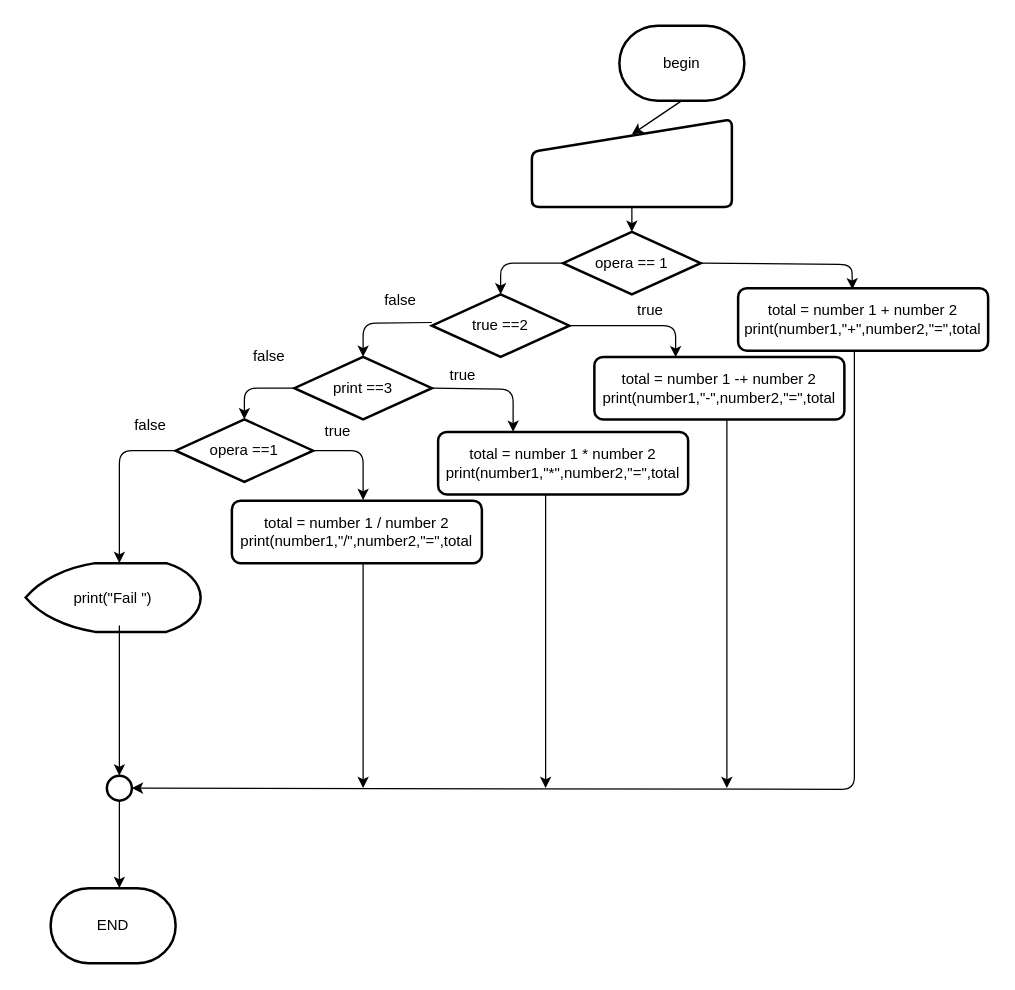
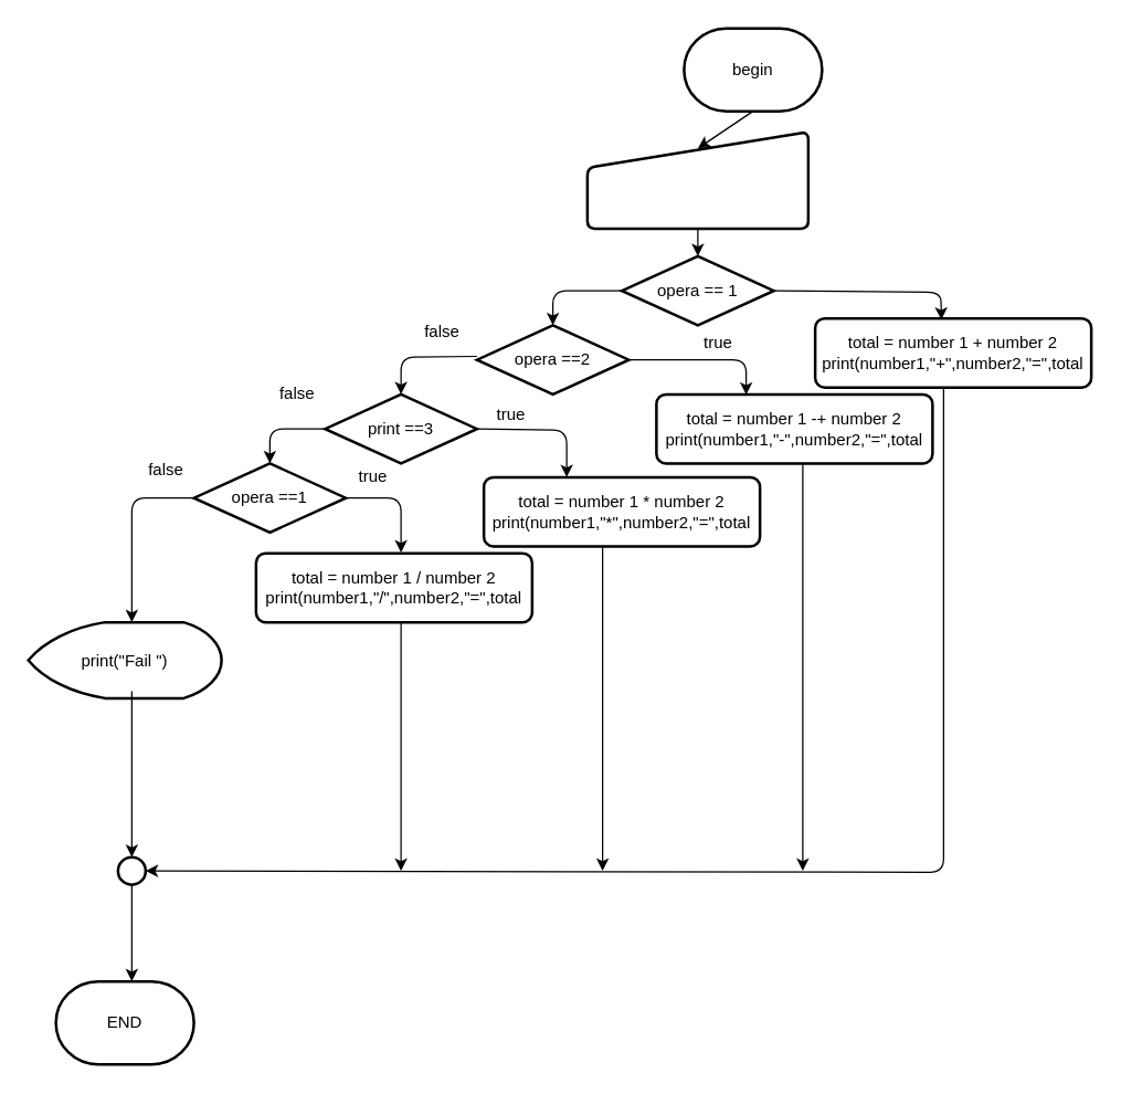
  <mxCell id="0" />
  <mxCell id="1" parent="0" />
  <mxCell id="2" value="begin" style="strokeWidth=2;html=1;shape=mxgraph.flowchart.terminator;whiteSpace=wrap;" vertex="1" parent="1"><mxGeometry x="495" y="20" width="100" height="60" as="geometry" /></mxCell>
  <mxCell id="3" value="" style="verticalLabelPosition=bottom;verticalAlign=top;html=1;strokeWidth=2;shape=manualInput;whiteSpace=wrap;rounded=1;size=26;arcSize=11;" vertex="1" parent="1"><mxGeometry x="425" y="95" width="160" height="70" as="geometry" /></mxCell>
  <mxCell id="4" value="opera == 1" style="strokeWidth=2;html=1;shape=mxgraph.flowchart.decision;whiteSpace=wrap;" vertex="1" parent="1"><mxGeometry x="450" y="185" width="110" height="50" as="geometry" /></mxCell>
  <mxCell id="5" value="" style="endArrow=classic;html=1;exitX=0;exitY=0.5;exitDx=0;exitDy=0;exitPerimeter=0;entryX=0.5;entryY=0;entryDx=0;entryDy=0;entryPerimeter=0;" edge="1" parent="1" source="4" target="6"><mxGeometry width="50" height="50" relative="1" as="geometry"><mxPoint x="290" y="355" as="sourcePoint" /><mxPoint x="240" y="235" as="targetPoint" /><Array as="points"><mxPoint x="400" y="210" /></Array></mxGeometry></mxCell>
- <mxCell id="6" value="true ==2" style="strokeWidth=2;html=1;shape=mxgraph.flowchart.decision;whiteSpace=wrap;" vertex="1" parent="1"><mxGeometry x="345" y="235" width="110" height="50" as="geometry" /></mxCell>
+ <mxCell id="6" value="opera ==2" style="strokeWidth=2;html=1;shape=mxgraph.flowchart.decision;whiteSpace=wrap;" vertex="1" parent="1"><mxGeometry x="345" y="235" width="110" height="50" as="geometry" /></mxCell>
  <mxCell id="7" value="print ==3" style="strokeWidth=2;html=1;shape=mxgraph.flowchart.decision;whiteSpace=wrap;" vertex="1" parent="1"><mxGeometry x="235" y="285" width="110" height="50" as="geometry" /></mxCell>
  <mxCell id="8" value="opera ==1" style="strokeWidth=2;html=1;shape=mxgraph.flowchart.decision;whiteSpace=wrap;" vertex="1" parent="1"><mxGeometry x="140" y="335" width="110" height="50" as="geometry" /></mxCell>
  <mxCell id="9" value="" style="endArrow=classic;html=1;exitX=0;exitY=0.5;exitDx=0;exitDy=0;exitPerimeter=0;entryX=0.5;entryY=0;entryDx=0;entryDy=0;entryPerimeter=0;" edge="1" parent="1" target="7"><mxGeometry width="50" height="50" relative="1" as="geometry"><mxPoint x="345" y="257.5" as="sourcePoint" /><mxPoint x="290" y="283" as="targetPoint" /><Array as="points"><mxPoint x="290" y="258" /></Array></mxGeometry></mxCell>
  <mxCell id="10" value="" style="endArrow=classic;html=1;exitX=0;exitY=0.5;exitDx=0;exitDy=0;exitPerimeter=0;entryX=0.5;entryY=0;entryDx=0;entryDy=0;entryPerimeter=0;" edge="1" parent="1" source="7" target="8"><mxGeometry width="50" height="50" relative="1" as="geometry"><mxPoint x="40" y="510" as="sourcePoint" /><mxPoint x="90" y="460" as="targetPoint" /><Array as="points"><mxPoint x="195" y="310" /></Array></mxGeometry></mxCell>
  <mxCell id="11" value="" style="endArrow=classic;html=1;exitX=0;exitY=0.5;exitDx=0;exitDy=0;exitPerimeter=0;entryX=0.5;entryY=0;entryDx=0;entryDy=0;entryPerimeter=0;" edge="1" parent="1" source="8"><mxGeometry width="50" height="50" relative="1" as="geometry"><mxPoint x="40" y="510" as="sourcePoint" /><mxPoint x="95" y="450" as="targetPoint" /><Array as="points"><mxPoint x="95" y="360" /></Array></mxGeometry></mxCell>
  <mxCell id="12" value="" style="endArrow=classic;html=1;exitX=1;exitY=0.5;exitDx=0;exitDy=0;exitPerimeter=0;entryX=0.586;entryY=0.031;entryDx=0;entryDy=0;entryPerimeter=0;" edge="1" parent="1" source="4"><mxGeometry width="50" height="50" relative="1" as="geometry"><mxPoint x="40" y="530" as="sourcePoint" /><mxPoint x="681.429" y="231" as="targetPoint" /><Array as="points"><mxPoint x="681" y="211" /></Array></mxGeometry></mxCell>
  <mxCell id="13" value="" style="endArrow=classic;html=1;exitX=1;exitY=0.5;exitDx=0;exitDy=0;exitPerimeter=0;entryX=0.5;entryY=0;entryDx=0;entryDy=0;entryPerimeter=0;" edge="1" parent="1" source="6"><mxGeometry width="50" height="50" relative="1" as="geometry"><mxPoint x="40" y="530" as="sourcePoint" /><mxPoint x="540" y="285.286" as="targetPoint" /><Array as="points"><mxPoint x="540" y="260" /></Array></mxGeometry></mxCell>
  <mxCell id="14" value="" style="endArrow=classic;html=1;exitX=1;exitY=0.5;exitDx=0;exitDy=0;exitPerimeter=0;" edge="1" parent="1" source="7"><mxGeometry width="50" height="50" relative="1" as="geometry"><mxPoint x="40" y="530" as="sourcePoint" /><mxPoint x="410" y="345" as="targetPoint" /><Array as="points"><mxPoint x="410" y="311" /></Array></mxGeometry></mxCell>
  <mxCell id="15" value="" style="endArrow=classic;html=1;exitX=1;exitY=0.5;exitDx=0;exitDy=0;exitPerimeter=0;entryX=0.5;entryY=0;entryDx=0;entryDy=0;entryPerimeter=0;" edge="1" parent="1" source="8"><mxGeometry width="50" height="50" relative="1" as="geometry"><mxPoint x="40" y="530" as="sourcePoint" /><mxPoint x="290" y="399.571" as="targetPoint" /><Array as="points"><mxPoint x="290" y="360" /></Array></mxGeometry></mxCell>
  <mxCell id="16" value="print(&quot;Fail &quot;)" style="strokeWidth=2;html=1;shape=mxgraph.flowchart.display;whiteSpace=wrap;" vertex="1" parent="1"><mxGeometry x="20" y="450" width="140" height="55" as="geometry" /></mxCell>
  <mxCell id="17" value="" style="endArrow=classic;html=1;exitX=0.5;exitY=1;exitDx=0;exitDy=0;exitPerimeter=0;entryX=0.5;entryY=0;entryDx=0;entryDy=0;entryPerimeter=0;" edge="1" parent="1" target="18"><mxGeometry width="50" height="50" relative="1" as="geometry"><mxPoint x="95" y="499.941" as="sourcePoint" /><mxPoint x="120" y="570" as="targetPoint" /></mxGeometry></mxCell>
  <mxCell id="18" value="" style="strokeWidth=2;html=1;shape=mxgraph.flowchart.start_2;whiteSpace=wrap;" vertex="1" parent="1"><mxGeometry x="85" y="620" width="20" height="20" as="geometry" /></mxCell>
  <mxCell id="19" value="END" style="strokeWidth=2;html=1;shape=mxgraph.flowchart.terminator;whiteSpace=wrap;" vertex="1" parent="1"><mxGeometry x="40" y="710" width="100" height="60" as="geometry" /></mxCell>
  <mxCell id="20" value="" style="endArrow=classic;html=1;entryX=1;entryY=0.5;entryDx=0;entryDy=0;entryPerimeter=0;" edge="1" parent="1" target="18"><mxGeometry width="50" height="50" relative="1" as="geometry"><mxPoint x="683" y="280" as="sourcePoint" /><mxPoint x="90" y="790" as="targetPoint" /><Array as="points"><mxPoint x="683" y="631" /></Array></mxGeometry></mxCell>
  <mxCell id="21" value="" style="endArrow=classic;html=1;" edge="1" parent="1"><mxGeometry width="50" height="50" relative="1" as="geometry"><mxPoint x="581" y="335" as="sourcePoint" /><mxPoint x="581" y="630" as="targetPoint" /></mxGeometry></mxCell>
  <mxCell id="22" value="" style="endArrow=classic;html=1;" edge="1" parent="1"><mxGeometry width="50" height="50" relative="1" as="geometry"><mxPoint x="436" y="390" as="sourcePoint" /><mxPoint x="436" y="630" as="targetPoint" /></mxGeometry></mxCell>
  <mxCell id="23" value="" style="endArrow=classic;html=1;exitX=0.5;exitY=1;exitDx=0;exitDy=0;exitPerimeter=0;" edge="1" parent="1" source="18"><mxGeometry width="50" height="50" relative="1" as="geometry"><mxPoint x="40" y="840" as="sourcePoint" /><mxPoint x="95" y="710" as="targetPoint" /></mxGeometry></mxCell>
  <mxCell id="24" value="false" style="text;html=1;strokeColor=none;fillColor=none;align=center;verticalAlign=middle;whiteSpace=wrap;rounded=0;" vertex="1" parent="1"><mxGeometry x="300" y="230" width="40" height="20" as="geometry" /></mxCell>
  <mxCell id="25" value="false" style="text;html=1;strokeColor=none;fillColor=none;align=center;verticalAlign=middle;whiteSpace=wrap;rounded=0;" vertex="1" parent="1"><mxGeometry x="195" y="275" width="40" height="20" as="geometry" /></mxCell>
  <mxCell id="26" value="false" style="text;html=1;strokeColor=none;fillColor=none;align=center;verticalAlign=middle;whiteSpace=wrap;rounded=0;" vertex="1" parent="1"><mxGeometry x="100" y="330" width="40" height="20" as="geometry" /></mxCell>
  <mxCell id="27" value="true" style="text;html=1;strokeColor=none;fillColor=none;align=center;verticalAlign=middle;whiteSpace=wrap;rounded=0;" vertex="1" parent="1"><mxGeometry x="500" y="237.5" width="40" height="20" as="geometry" /></mxCell>
  <mxCell id="28" value="true" style="text;html=1;strokeColor=none;fillColor=none;align=center;verticalAlign=middle;whiteSpace=wrap;rounded=0;" vertex="1" parent="1"><mxGeometry x="350" y="290" width="40" height="20" as="geometry" /></mxCell>
  <mxCell id="29" value="true" style="text;html=1;strokeColor=none;fillColor=none;align=center;verticalAlign=middle;whiteSpace=wrap;rounded=0;" vertex="1" parent="1"><mxGeometry x="250" y="335" width="40" height="20" as="geometry" /></mxCell>
  <mxCell id="30" value="" style="endArrow=classic;html=1;exitX=0.5;exitY=1;exitDx=0;exitDy=0;" edge="1" parent="1"><mxGeometry width="50" height="50" relative="1" as="geometry"><mxPoint x="290" y="450" as="sourcePoint" /><mxPoint x="290" y="630" as="targetPoint" /></mxGeometry></mxCell>
  <mxCell id="31" value="" style="endArrow=classic;html=1;exitX=0.5;exitY=1;exitDx=0;exitDy=0;exitPerimeter=0;entryX=0.5;entryY=0.171;entryDx=0;entryDy=0;entryPerimeter=0;" edge="1" parent="1" source="2" target="3"><mxGeometry width="50" height="50" relative="1" as="geometry"><mxPoint x="20" y="840" as="sourcePoint" /><mxPoint x="70" y="790" as="targetPoint" /></mxGeometry></mxCell>
  <mxCell id="32" value="total = number 1 + number 2&lt;br&gt;print(number1,&quot;+&quot;,number2,&quot;=&quot;,total&lt;br&gt;" style="rounded=1;whiteSpace=wrap;html=1;absoluteArcSize=1;arcSize=14;strokeWidth=2;" vertex="1" parent="1"><mxGeometry x="590" y="230" width="200" height="50" as="geometry" /></mxCell>
  <mxCell id="33" value="total = number 1 / number 2&lt;br&gt;print(number1,&quot;/&quot;,number2,&quot;=&quot;,total&lt;br&gt;" style="rounded=1;whiteSpace=wrap;html=1;absoluteArcSize=1;arcSize=14;strokeWidth=2;" vertex="1" parent="1"><mxGeometry x="185" y="400" width="200" height="50" as="geometry" /></mxCell>
  <mxCell id="34" value="total = number 1 * number 2&lt;br&gt;print(number1,&quot;*&quot;,number2,&quot;=&quot;,total&lt;br&gt;" style="rounded=1;whiteSpace=wrap;html=1;absoluteArcSize=1;arcSize=14;strokeWidth=2;" vertex="1" parent="1"><mxGeometry x="350" y="345" width="200" height="50" as="geometry" /></mxCell>
  <mxCell id="35" value="total = number 1 -+ number 2&lt;br&gt;print(number1,&quot;-&quot;,number2,&quot;=&quot;,total&lt;br&gt;" style="rounded=1;whiteSpace=wrap;html=1;absoluteArcSize=1;arcSize=14;strokeWidth=2;" vertex="1" parent="1"><mxGeometry x="475" y="285" width="200" height="50" as="geometry" /></mxCell>
  <mxCell id="36" value="" style="endArrow=classic;html=1;exitX=0.5;exitY=1;exitDx=0;exitDy=0;entryX=0.5;entryY=0;entryDx=0;entryDy=0;entryPerimeter=0;" edge="1" parent="1" source="3" target="4"><mxGeometry width="50" height="50" relative="1" as="geometry"><mxPoint x="20" y="840" as="sourcePoint" /><mxPoint x="70" y="790" as="targetPoint" /></mxGeometry></mxCell>
